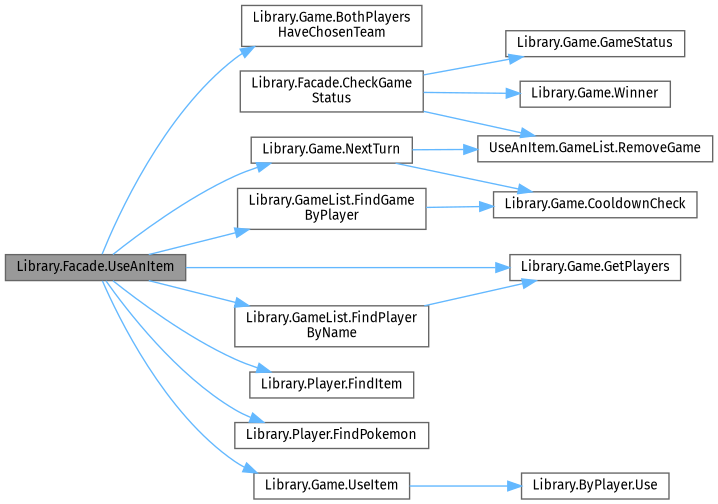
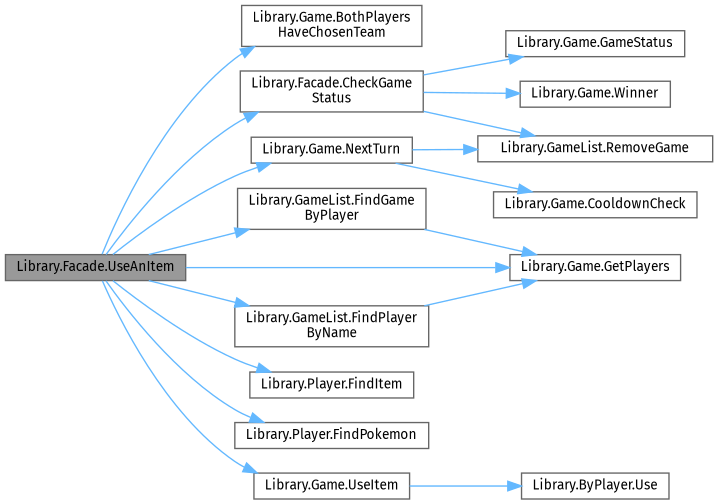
  digraph {
    fontname="Fira Sans"
    rankdir=LR
    node [color=grey40 fillcolor=white fontname="Fira Sans" fontsize=10 shape=box style=filled]
    edge [color=steelblue1 fontname="Fira Sans" fontsize=10 labelfontname=Helvetica labelfontsize=10 style=solid]
    n1 [color=gray40 fillcolor=grey60 fontcolor=black height=0.2 label="Library.Facade.UseAnItem" width=0.4]
    n2 [height=0.2 label="Library.Game.BothPlayers\lHaveChosenTeam" width=0.4]
    n3 [height=0.2 label="Library.Facade.CheckGame\lStatus" width=0.4]
    n4 [height=0.2 label="Library.GameList.FindGame\lByPlayer" width=0.4]
    n5 [height=0.2 label="Library.Game.GetPlayers" width=0.4]
    n6 [height=0.2 label="Library.Player.FindItem" width=0.4]
    n7 [height=0.2 label="Library.GameList.FindPlayer\lByName" width=0.4]
    n8 [height=0.2 label="Library.Player.FindPokemon" width=0.4]
    n9 [height=0.2 label="Library.Game.NextTurn" width=0.4]
    n10 [height=0.2 label="Library.Game.UseItem" width=0.4]
    n11 [height=0.2 label="Library.Game.GameStatus" width=0.4]
-   n12 [height=0.2 label="UseAnItem.GameList.RemoveGame" width=0.4]
+   n12 [height=0.2 label="Library.GameList.RemoveGame" width=0.4]
    n13 [height=0.2 label="Library.Game.Winner" width=0.4]
    n14 [height=0.2 label="Library.Game.CooldownCheck" width=0.4]
    n15 [height=0.2 label="Library.ByPlayer.Use" width=0.4]
    n1 -> n2
+   n1 -> n3
    n1 -> n4
    n1 -> n5
    n1 -> n6
    n1 -> n7
    n1 -> n8
    n1 -> n9
    n1 -> n10
    n3 -> n11
    n3 -> n12
    n3 -> n13
-   n4 -> n14
+   n4 -> n5
    n7 -> n5
    n9 -> n12
    n9 -> n14
    n10 -> n15
  }
